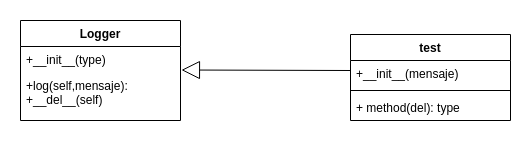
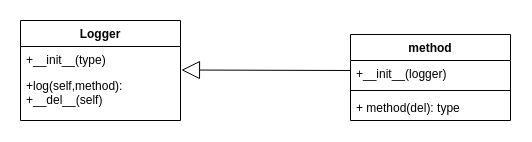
  <mxCell id="0" />
  <mxCell id="1" parent="0" />
  <mxCell id="2" value="Logger" style="swimlane;fontStyle=1;align=center;verticalAlign=top;childLayout=stackLayout;horizontal=1;startSize=26;horizontalStack=0;resizeParent=1;resizeParentMax=0;resizeLast=0;collapsible=1;marginBottom=0;" vertex="1" parent="1"><mxGeometry x="20" y="20" width="160" height="100" as="geometry" /></mxCell>
  <mxCell id="3" value="+__init__(type)&#10;" style="text;strokeColor=none;fillColor=none;align=left;verticalAlign=top;spacingLeft=4;spacingRight=4;overflow=hidden;rotatable=0;points=[[0,0.5],[1,0.5]];portConstraint=eastwest;" vertex="1" parent="2"><mxGeometry y="26" width="160" height="26" as="geometry" /></mxCell>
- <mxCell id="4" value="+log(self,mensaje):&#10;+__del__(self)" style="text;strokeColor=none;fillColor=none;align=left;verticalAlign=top;spacingLeft=4;spacingRight=4;overflow=hidden;rotatable=0;points=[[0,0.5],[1,0.5]];portConstraint=eastwest;" vertex="1" parent="2"><mxGeometry y="52" width="160" height="48" as="geometry" /></mxCell>
+ <mxCell id="4" value="+log(self,method):&#10;+__del__(self)" style="text;strokeColor=none;fillColor=none;align=left;verticalAlign=top;spacingLeft=4;spacingRight=4;overflow=hidden;rotatable=0;points=[[0,0.5],[1,0.5]];portConstraint=eastwest;" vertex="1" parent="2"><mxGeometry y="52" width="160" height="48" as="geometry" /></mxCell>
  <mxCell id="5" value="" style="endArrow=block;endSize=16;endFill=0;html=1;entryX=1.006;entryY=-0.052;entryDx=0;entryDy=0;entryPerimeter=0;" edge="1" parent="1" target="4"><mxGeometry width="160" relative="1" as="geometry"><mxPoint x="350" y="70" as="sourcePoint" /><mxPoint x="180" y="140" as="targetPoint" /></mxGeometry></mxCell>
- <mxCell id="6" value="test" style="swimlane;fontStyle=1;align=center;verticalAlign=top;childLayout=stackLayout;horizontal=1;startSize=26;horizontalStack=0;resizeParent=1;resizeParentMax=0;resizeLast=0;collapsible=1;marginBottom=0;" vertex="1" parent="1"><mxGeometry x="350" y="34" width="160" height="86" as="geometry" /></mxCell>
- <mxCell id="7" value="+__init__(mensaje)" style="text;strokeColor=none;fillColor=none;align=left;verticalAlign=top;spacingLeft=4;spacingRight=4;overflow=hidden;rotatable=0;points=[[0,0.5],[1,0.5]];portConstraint=eastwest;" vertex="1" parent="6"><mxGeometry y="26" width="160" height="26" as="geometry" /></mxCell>
+ <mxCell id="6" value="method" style="swimlane;fontStyle=1;align=center;verticalAlign=top;childLayout=stackLayout;horizontal=1;startSize=26;horizontalStack=0;resizeParent=1;resizeParentMax=0;resizeLast=0;collapsible=1;marginBottom=0;" vertex="1" parent="1"><mxGeometry x="350" y="34" width="160" height="86" as="geometry" /></mxCell>
+ <mxCell id="7" value="+__init__(logger)" style="text;strokeColor=none;fillColor=none;align=left;verticalAlign=top;spacingLeft=4;spacingRight=4;overflow=hidden;rotatable=0;points=[[0,0.5],[1,0.5]];portConstraint=eastwest;" vertex="1" parent="6"><mxGeometry y="26" width="160" height="26" as="geometry" /></mxCell>
  <mxCell id="8" value="" style="line;strokeWidth=1;fillColor=none;align=left;verticalAlign=middle;spacingTop=-1;spacingLeft=3;spacingRight=3;rotatable=0;labelPosition=right;points=[];portConstraint=eastwest;" vertex="1" parent="6"><mxGeometry y="52" width="160" height="8" as="geometry" /></mxCell>
  <mxCell id="9" value="+ method(del): type" style="text;strokeColor=none;fillColor=none;align=left;verticalAlign=top;spacingLeft=4;spacingRight=4;overflow=hidden;rotatable=0;points=[[0,0.5],[1,0.5]];portConstraint=eastwest;" vertex="1" parent="6"><mxGeometry y="60" width="160" height="26" as="geometry" /></mxCell>
